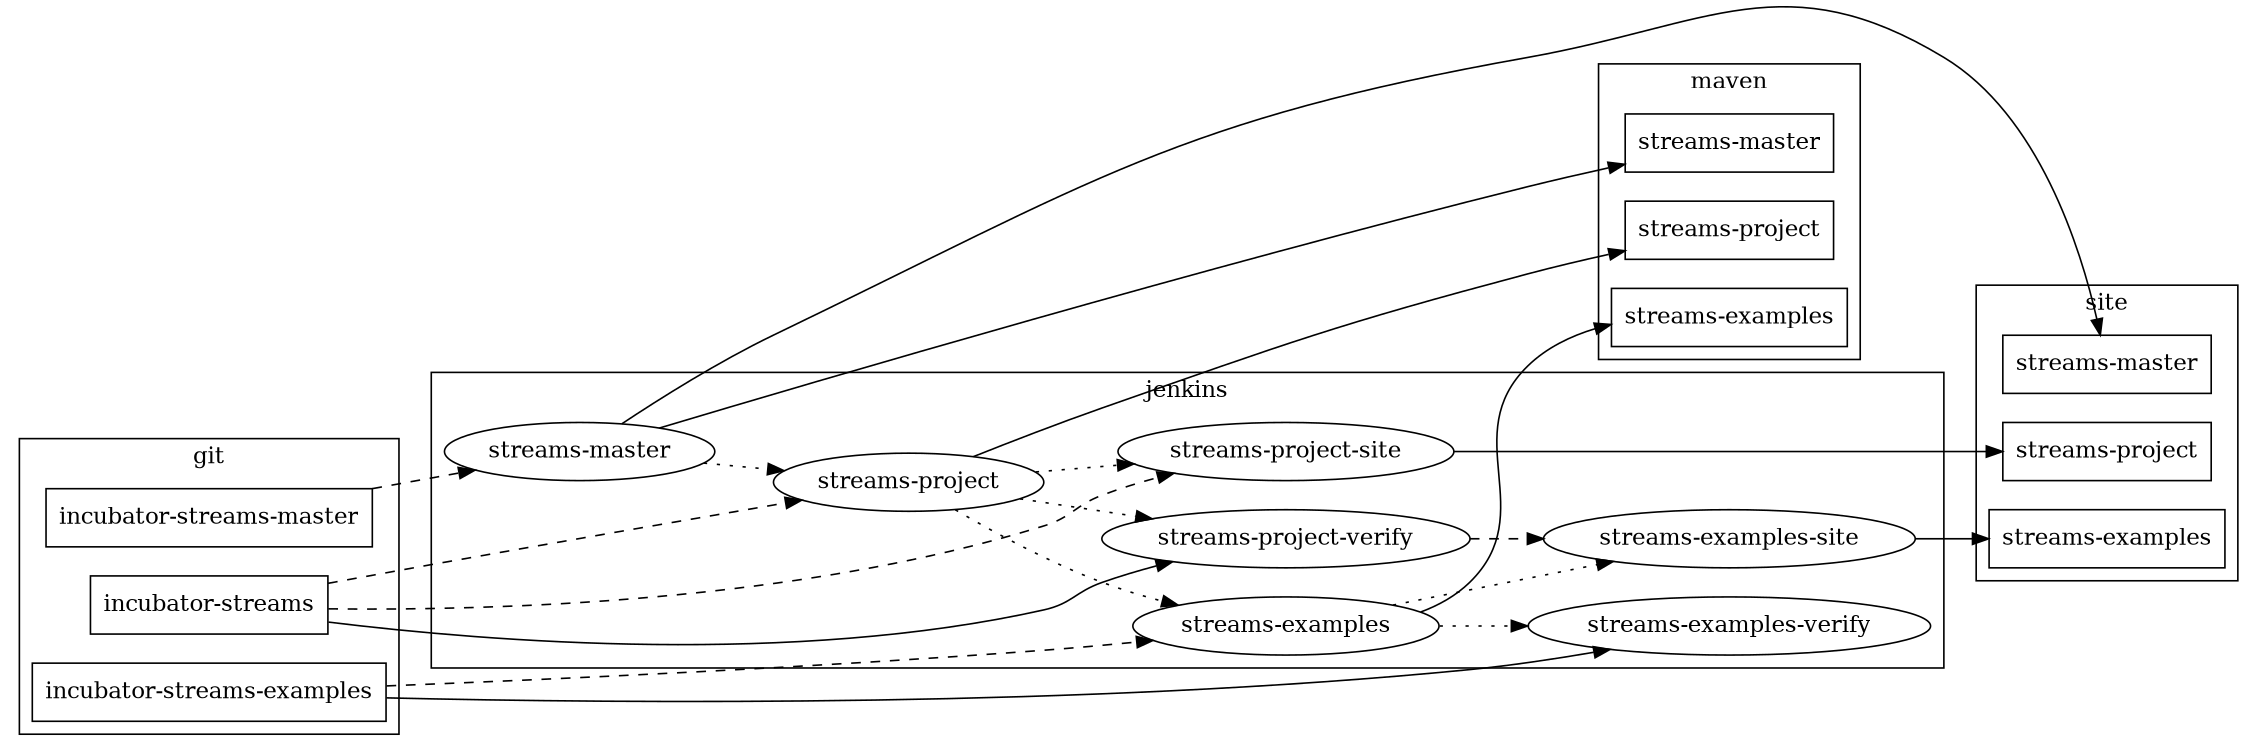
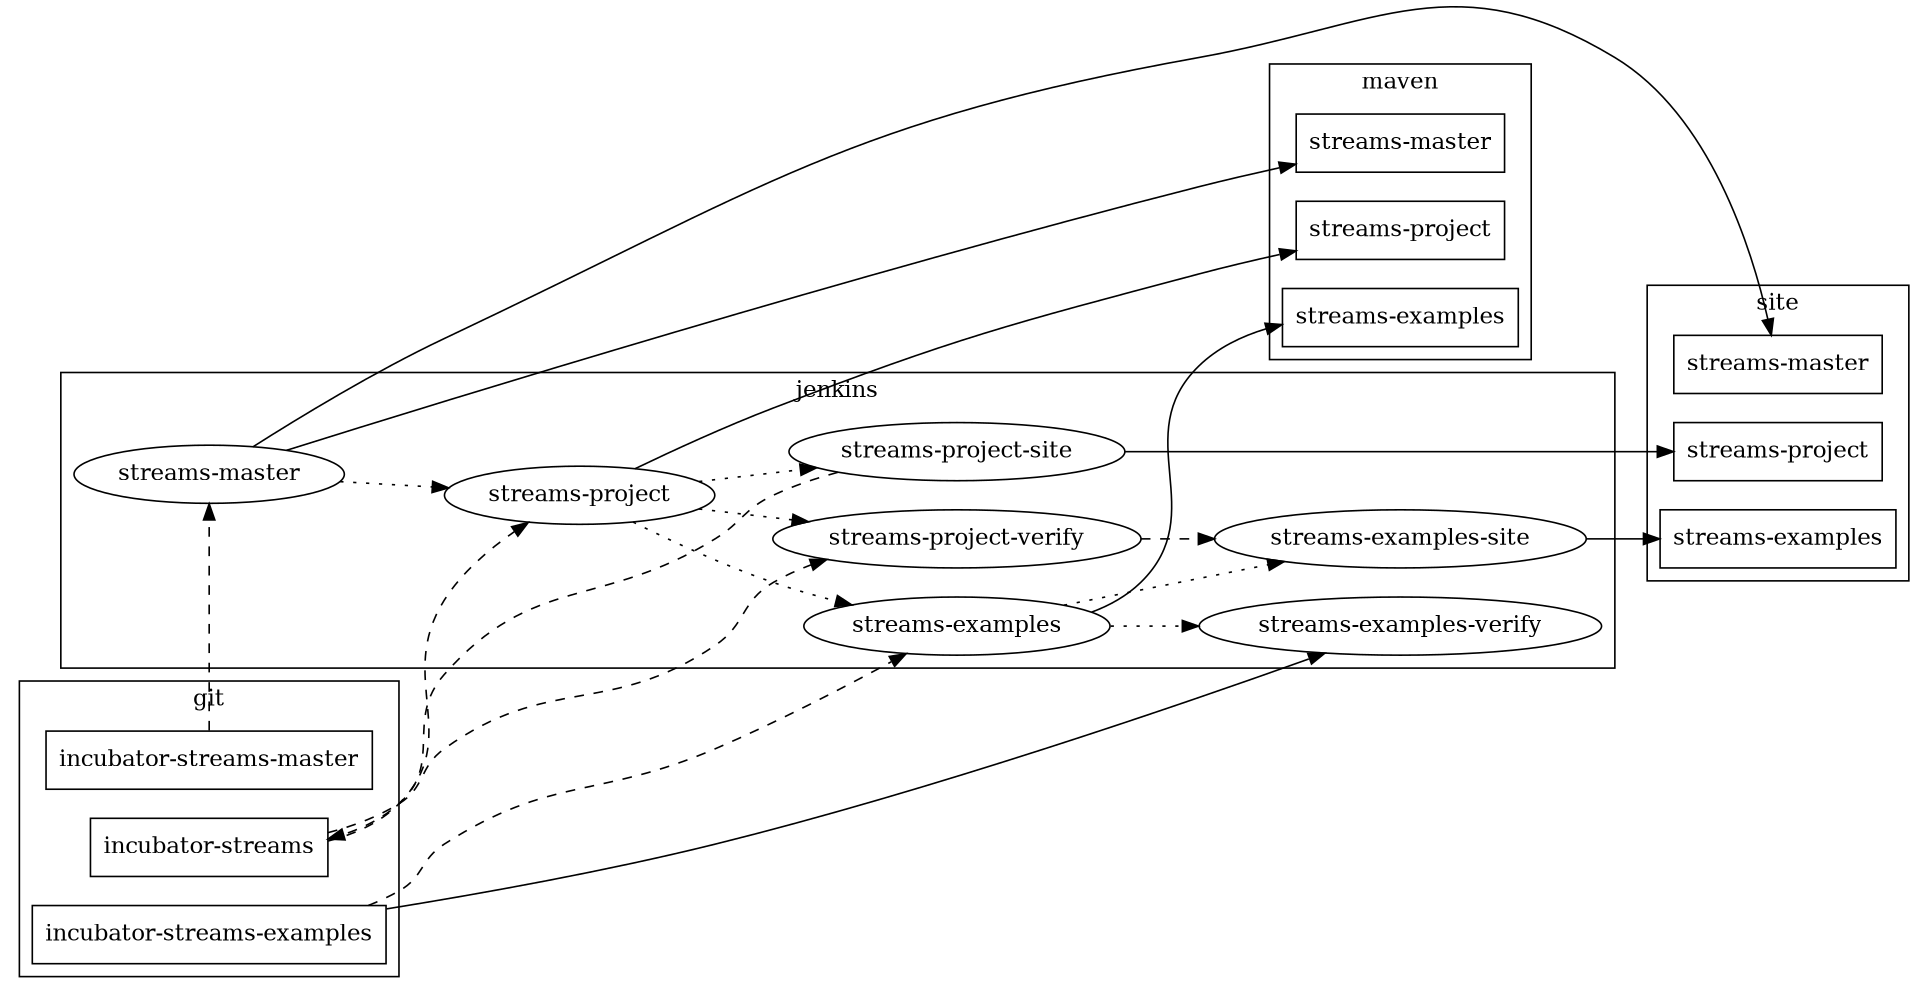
  digraph {
    compound=true
    rankdir=LR
    splines=true
    node [shape=box]
    n1 [label="streams-master" shape=""]
    n2 [label="streams-project" shape=""]
    n3 [label="streams-project-verify" shape=""]
    n4 [label="streams-project-site" shape=""]
    n5 [label="streams-examples" shape=""]
    n6 [label="streams-examples-verify" shape=""]
    n7 [label="streams-examples-site" shape=""]
    n8 [label="incubator-streams-master"]
    n9 [label="incubator-streams"]
    n10 [label="incubator-streams-examples"]
    n11 [label="streams-master"]
    n12 [label="streams-project"]
    n13 [label="streams-examples"]
    n14 [label="streams-master"]
    n15 [label="streams-project"]
    n16 [label="streams-examples"]
    subgraph cluster_1 {
      label=jenkins
      rankdir=TB
      n1
      n2
      n3
      n4
      n5
      n6
      n7
    }
    subgraph cluster_2 {
      label=git
      n8
      n9
      n10
    }
    subgraph cluster_3 {
      label=maven
      n11
      n12
      n13
    }
    subgraph cluster_4 {
      label=site
      n14
      n15
      n16
    }
    n1 -> n2 [style=dotted]
    n1 -> n11
    n1 -> n14
    n2 -> n3 [style=dotted]
    n2 -> n4 [style=dotted]
    n2 -> n5 [style=dotted]
    n2 -> n12
    n3 -> n7 [style=dashed]
    n4 -> n15
    n5 -> n6 [style=dotted]
    n5 -> n7 [style=dotted]
    n5 -> n13
    n7 -> n16
    n8 -> n1 [style=dashed]
    n9 -> n2 [style=dashed]
-   n9 -> n3 [style=solid]
-   n9 -> n4 [style=dashed]
+   n9 -> n3 [style=dashed]
+   n4 -> n9 [style=dashed]
    n10 -> n5 [style=dashed]
    n10 -> n6 [style=solid]
  }
